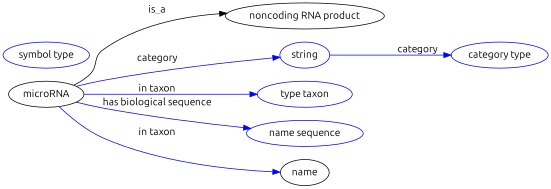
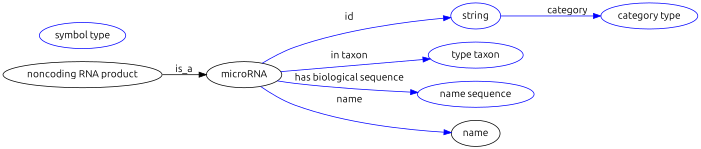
  digraph {
    fontname=Ubuntu
    rankdir=LR
    node [fontname=Ubuntu color=blue]
    edge [fontname=Ubuntu color=blue style=solid]
    n1 [height=0.5 label=microRNA width=1.3902 color=""]
    "noncoding RNA product" [height=0.5 width=2.7081 color=""]
    n3 [height=0.5 label=string width=0.84854]
    n4 [height=0.5 label="type taxon" width=1.8234]
    n5 [height=0.5 label="name sequence" width=2.2387]
    name [height=0.5 width=0.84854 color=""]
    n7 [height=0.5 label="category type" width=1.6249]
    n8 [height=0.5 label="symbol type" width=1.5165]
-   n1 -> "noncoding RNA product" [label=is_a color="" style=""]
-   n1 -> n3 [label=category]
+   "noncoding RNA product" -> n1 [label=is_a color="" style=""]
+   n1 -> n3 [label=id]
    n1 -> n4 [label="in taxon"]
    n1 -> n5 [label="has biological sequence"]
-   n1 -> name [label="in taxon"]
+   n1 -> name [label=name]
    n3 -> n7 [label=category]
  }
